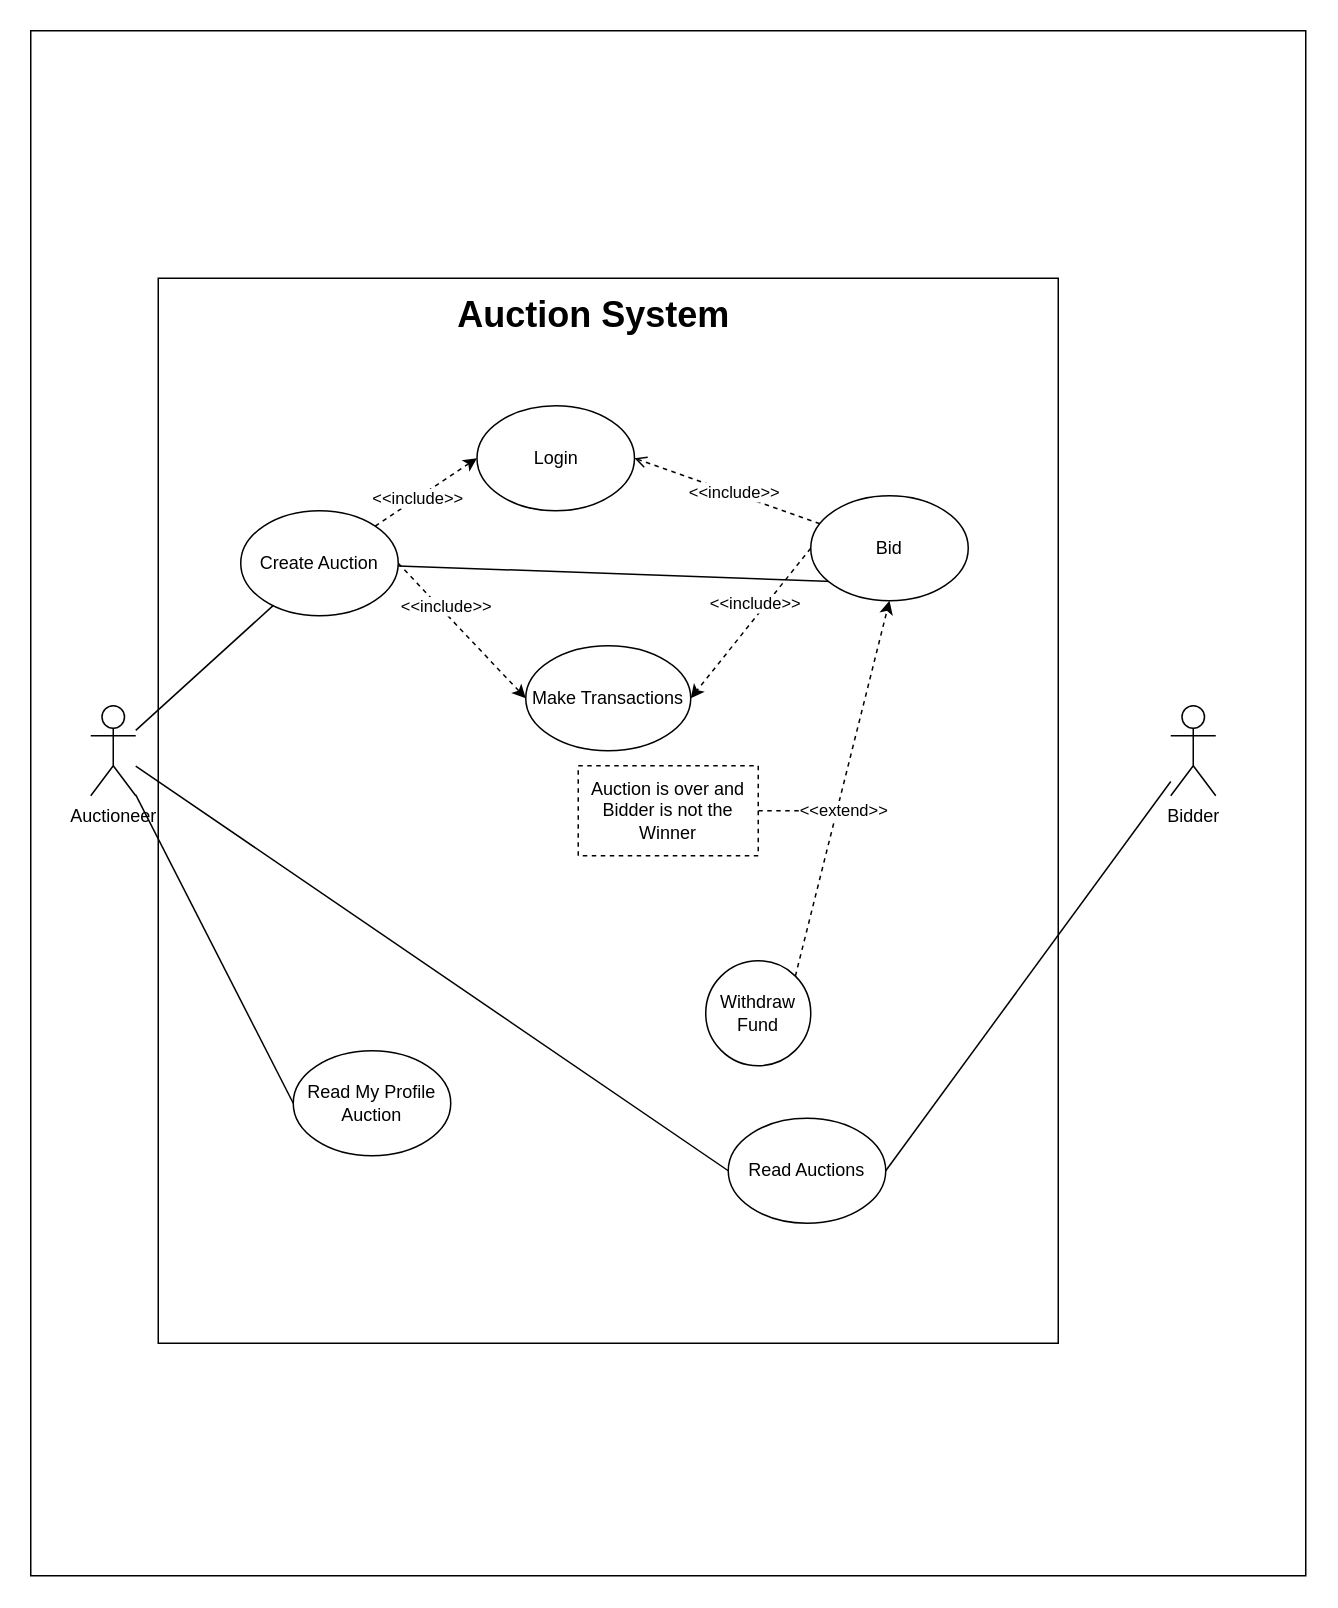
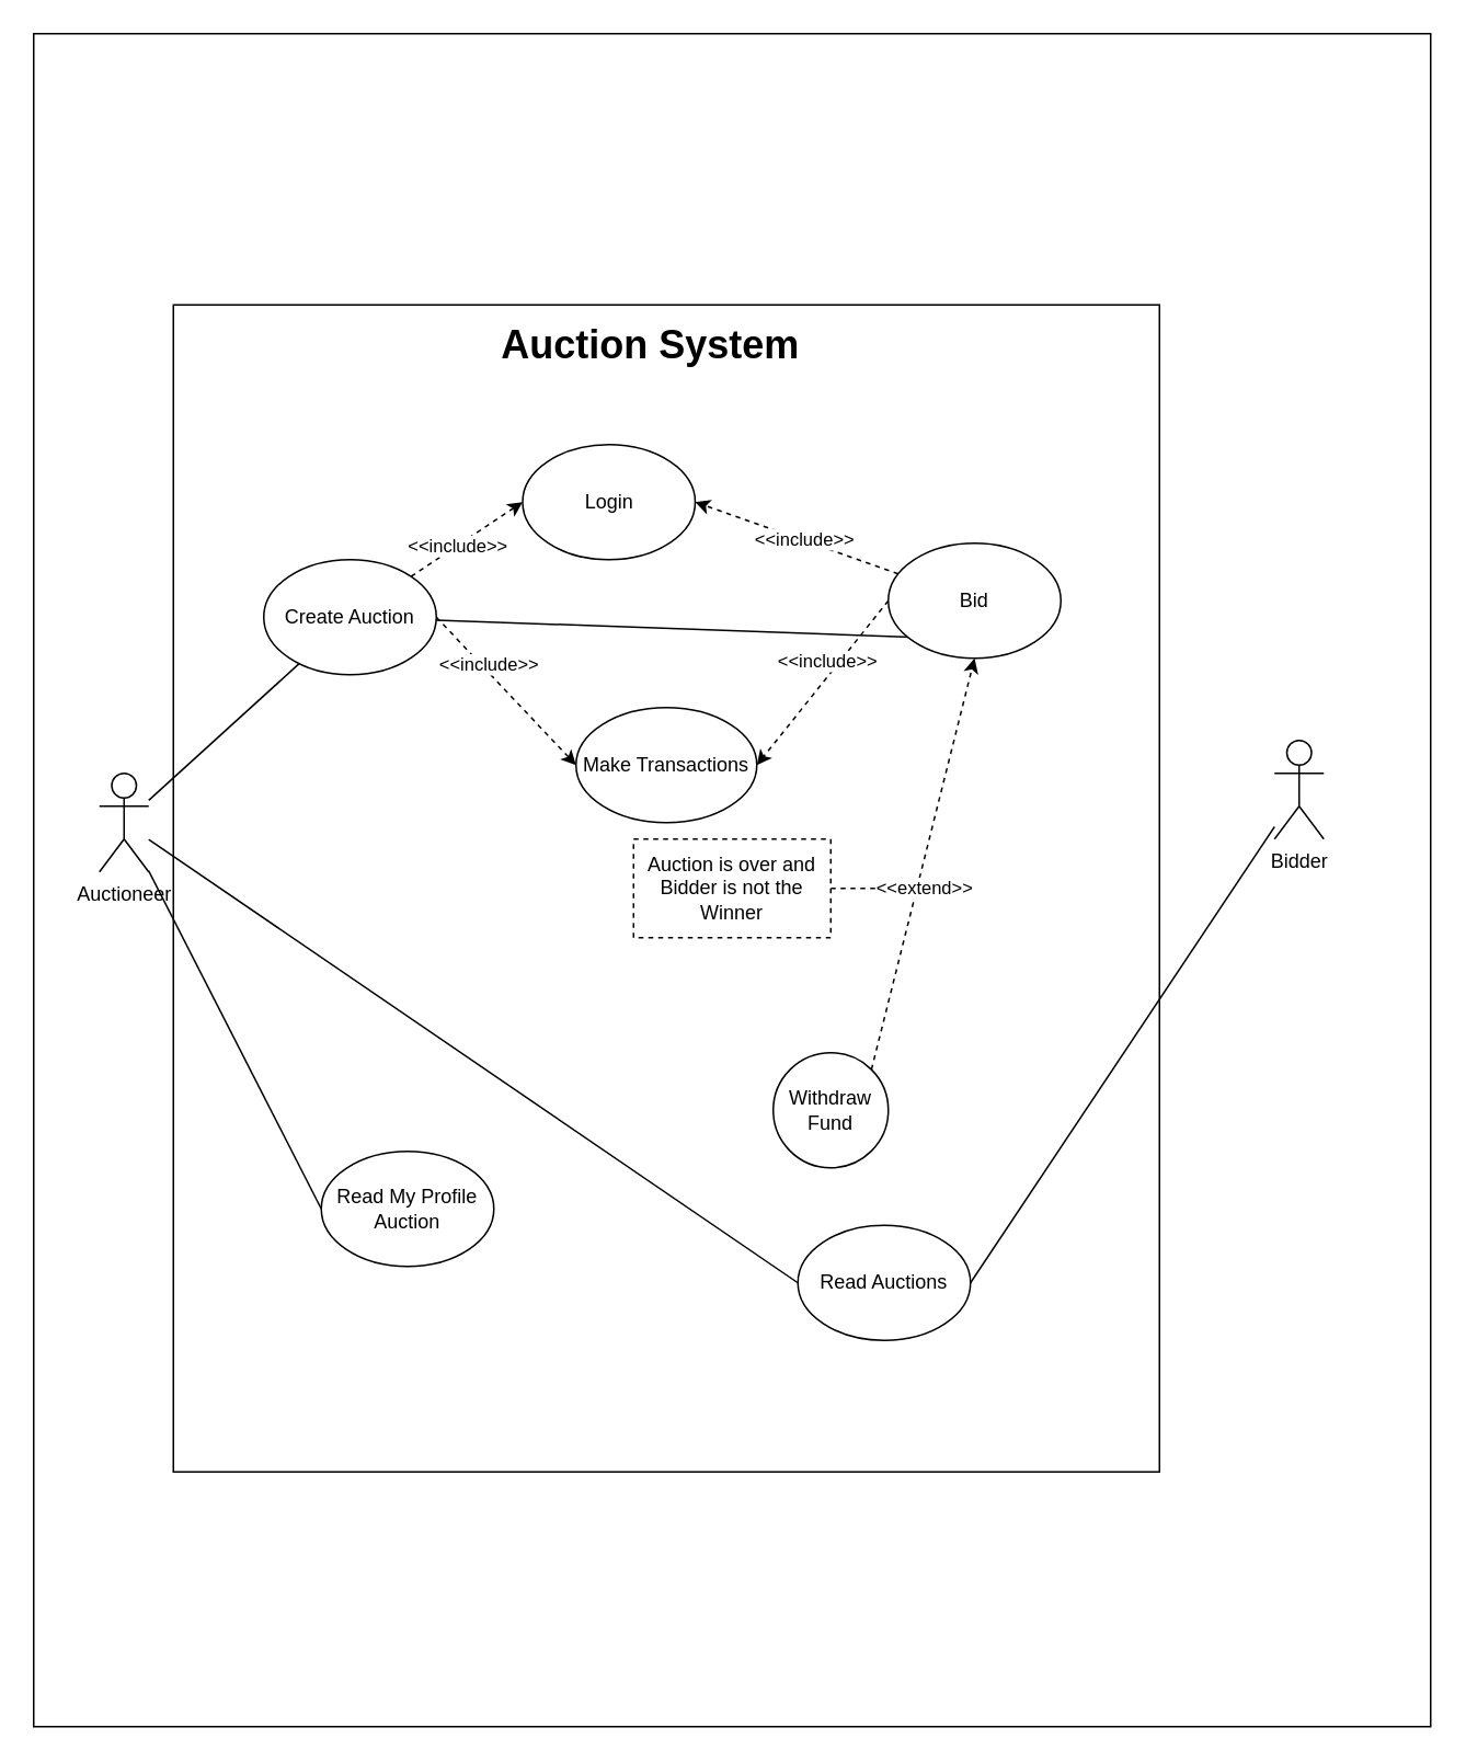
  <mxCell id="0" />
  <mxCell id="1" parent="0" />
  <mxCell id="2" value="" style="rounded=0;whiteSpace=wrap;html=1;" vertex="1" parent="1"><mxGeometry y="20" width="850" height="1030" as="geometry" x="20" /></mxCell>
  <mxCell id="3" value="" style="rounded=0;whiteSpace=wrap;html=1;" vertex="1" parent="1"><mxGeometry x="105" y="185" width="600" height="710" as="geometry" /></mxCell>
  <mxCell id="4" style="rounded=0;orthogonalLoop=1;jettySize=auto;html=1;edgeStyle=orthogonalEdgeStyle;endArrow=none;endFill=0;dashed=1;" edge="1" parent="1" source="5"><mxGeometry relative="1" as="geometry"><mxPoint x="580" y="540" as="targetPoint" /></mxGeometry></mxCell>
  <mxCell id="5" value="Auction is over and Bidder is not the Winner" style="rounded=0;whiteSpace=wrap;html=1;dashed=1;" vertex="1" parent="1"><mxGeometry x="385" y="510" width="120" height="60" as="geometry" /></mxCell>
  <mxCell id="6" style="rounded=0;orthogonalLoop=1;jettySize=auto;html=1;entryX=0;entryY=0.5;entryDx=0;entryDy=0;endArrow=classic;endFill=1;dashed=1;" edge="1" parent="1" source="10" target="28"><mxGeometry relative="1" as="geometry" /></mxCell>
  <mxCell id="7" value="&amp;lt;&amp;lt;include&amp;gt;&amp;gt;" style="edgeLabel;html=1;align=center;verticalAlign=middle;resizable=0;points=[];" vertex="1" connectable="0" parent="6"><mxGeometry x="-0.171" relative="1" as="geometry"><mxPoint as="offset" /></mxGeometry></mxCell>
  <mxCell id="8" style="rounded=0;orthogonalLoop=1;jettySize=auto;html=1;exitX=1;exitY=0.5;exitDx=0;exitDy=0;entryX=0;entryY=0.5;entryDx=0;entryDy=0;dashed=1;" edge="1" parent="1" source="10" target="29"><mxGeometry relative="1" as="geometry" /></mxCell>
  <mxCell id="9" value="&amp;lt;&amp;lt;include&amp;gt;&amp;gt;" style="edgeLabel;html=1;align=center;verticalAlign=middle;resizable=0;points=[];" vertex="1" connectable="0" parent="8"><mxGeometry x="-0.43" y="-2" relative="1" as="geometry"><mxPoint x="9" y="2" as="offset" /></mxGeometry></mxCell>
  <mxCell id="10" value="Create Auction" style="ellipse;whiteSpace=wrap;html=1;" vertex="1" parent="1"><mxGeometry x="160" y="340" width="105" height="70" as="geometry" /></mxCell>
  <mxCell id="11" style="rounded=0;orthogonalLoop=1;jettySize=auto;html=1;strokeColor=default;endArrow=none;endFill=0;" edge="1" parent="1" source="12" target="10"><mxGeometry relative="1" as="geometry" /></mxCell>
  <mxCell id="12" value="Auctioneer" style="shape=umlActor;verticalLabelPosition=bottom;verticalAlign=top;html=1;outlineConnect=0;" vertex="1" parent="1"><mxGeometry x="60" y="470" width="30" height="60" as="geometry" /></mxCell>
  <mxCell id="13" value="Read My Profile Auction" style="ellipse;whiteSpace=wrap;html=1;" vertex="1" parent="1"><mxGeometry x="195" y="700" width="105" height="70" as="geometry" /></mxCell>
  <mxCell id="14" style="rounded=0;orthogonalLoop=1;jettySize=auto;html=1;entryX=0;entryY=0.5;entryDx=0;entryDy=0;strokeColor=default;endArrow=none;endFill=0;" edge="1" parent="1" target="13" source="12"><mxGeometry relative="1" as="geometry"><mxPoint x="170" y="270" as="sourcePoint" /></mxGeometry></mxCell>
- <mxCell id="15" style="rounded=0;orthogonalLoop=1;jettySize=auto;html=1;entryX=1;entryY=0.5;entryDx=0;entryDy=0;endArrow=open;endFill=1;dashed=1;" edge="1" parent="1" source="20" target="28"><mxGeometry relative="1" as="geometry" /></mxCell>
+ <mxCell id="15" style="rounded=0;orthogonalLoop=1;jettySize=auto;html=1;entryX=1;entryY=0.5;entryDx=0;entryDy=0;endArrow=classic;endFill=1;dashed=1;" edge="1" parent="1" source="20" target="28"><mxGeometry relative="1" as="geometry" /></mxCell>
  <mxCell id="16" value="&amp;lt;&amp;lt;include&amp;gt;&amp;gt;" style="edgeLabel;html=1;align=center;verticalAlign=middle;resizable=0;points=[];" vertex="1" connectable="0" parent="15"><mxGeometry x="-0.067" y="-1" relative="1" as="geometry"><mxPoint as="offset" /></mxGeometry></mxCell>
  <mxCell id="17" style="rounded=0;orthogonalLoop=1;jettySize=auto;html=1;exitX=1;exitY=1;exitDx=0;exitDy=0;endArrow=none;endFill=0;" edge="1" parent="1" source="20" target="10"><mxGeometry relative="1" as="geometry" /></mxCell>
  <mxCell id="18" style="rounded=0;orthogonalLoop=1;jettySize=auto;html=1;exitX=0;exitY=0.5;exitDx=0;exitDy=0;entryX=1;entryY=0.5;entryDx=0;entryDy=0;dashed=1;" edge="1" parent="1" source="20" target="29"><mxGeometry relative="1" as="geometry" /></mxCell>
  <mxCell id="19" value="&amp;lt;&amp;lt;include&amp;gt;&amp;gt;" style="edgeLabel;html=1;align=center;verticalAlign=middle;resizable=0;points=[];" vertex="1" connectable="0" parent="18"><mxGeometry x="-0.281" y="1" relative="1" as="geometry"><mxPoint x="-10" as="offset" /></mxGeometry></mxCell>
  <mxCell id="20" value="Bid" style="ellipse;whiteSpace=wrap;html=1;" vertex="1" parent="1"><mxGeometry x="540" y="330" width="105" height="70" as="geometry" /></mxCell>
  <mxCell id="21" style="rounded=0;orthogonalLoop=1;jettySize=auto;html=1;exitX=1;exitY=0;exitDx=0;exitDy=0;entryX=0.5;entryY=1;entryDx=0;entryDy=0;dashed=1;" edge="1" parent="1" source="23" target="20"><mxGeometry relative="1" as="geometry" /></mxCell>
  <mxCell id="22" value="&amp;lt;&amp;lt;extend&amp;gt;&amp;gt;" style="edgeLabel;html=1;align=center;verticalAlign=middle;resizable=0;points=[];" vertex="1" connectable="0" parent="21"><mxGeometry x="0.099" y="3" relative="1" as="geometry"><mxPoint y="28" as="offset" /></mxGeometry></mxCell>
  <mxCell id="23" value="Withdraw Fund" style="ellipse;whiteSpace=wrap;html=1;" vertex="1" parent="1"><mxGeometry x="470" y="640" width="70" height="70" as="geometry" /></mxCell>
  <mxCell id="24" style="rounded=0;orthogonalLoop=1;jettySize=auto;html=1;exitX=0;exitY=0.5;exitDx=0;exitDy=0;endArrow=none;endFill=0;" edge="1" parent="1" source="26" target="12"><mxGeometry relative="1" as="geometry" /></mxCell>
  <mxCell id="25" style="rounded=0;orthogonalLoop=1;jettySize=auto;html=1;endArrow=none;endFill=0;exitX=1;exitY=0.5;exitDx=0;exitDy=0;" edge="1" parent="1" source="26" target="27"><mxGeometry relative="1" as="geometry" /></mxCell>
  <mxCell id="26" value="Read Auctions" style="ellipse;whiteSpace=wrap;html=1;" vertex="1" parent="1"><mxGeometry x="485" y="745" width="105" height="70" as="geometry" /></mxCell>
- <mxCell id="27" value="Bidder" style="shape=umlActor;verticalLabelPosition=bottom;verticalAlign=top;html=1;outlineConnect=0;" vertex="1" parent="1"><mxGeometry x="780" y="470" width="30" height="60" as="geometry" /></mxCell>
+ <mxCell id="27" value="Bidder" style="shape=umlActor;verticalLabelPosition=bottom;verticalAlign=top;html=1;outlineConnect=0;" vertex="1" parent="1"><mxGeometry x="775" y="450" width="30" height="60" as="geometry" /></mxCell>
  <mxCell id="28" value="Login" style="ellipse;whiteSpace=wrap;html=1;" vertex="1" parent="1"><mxGeometry x="317.5" y="270" width="105" height="70" as="geometry" /></mxCell>
  <mxCell id="29" value="Make Transactions" style="ellipse;whiteSpace=wrap;html=1;" vertex="1" parent="1"><mxGeometry x="350" y="430" width="110" height="70" as="geometry" /></mxCell>
  <mxCell id="30" value="Auction System" style="text;strokeColor=none;fillColor=none;html=1;fontSize=24;fontStyle=1;verticalAlign=middle;align=center;" vertex="1" parent="1"><mxGeometry x="345" y="190" width="100" height="40" as="geometry" /></mxCell>
